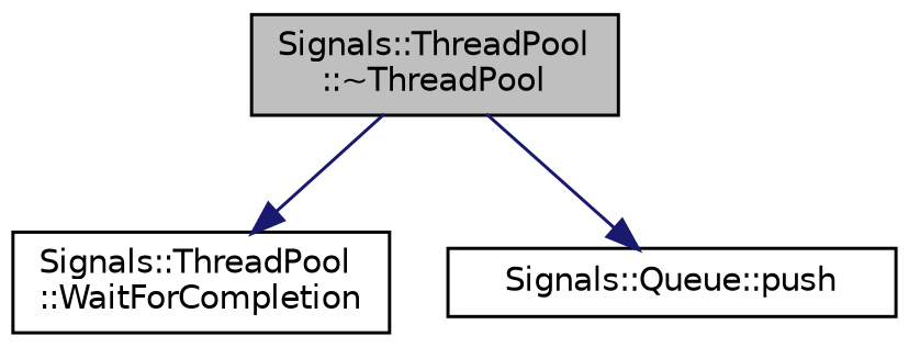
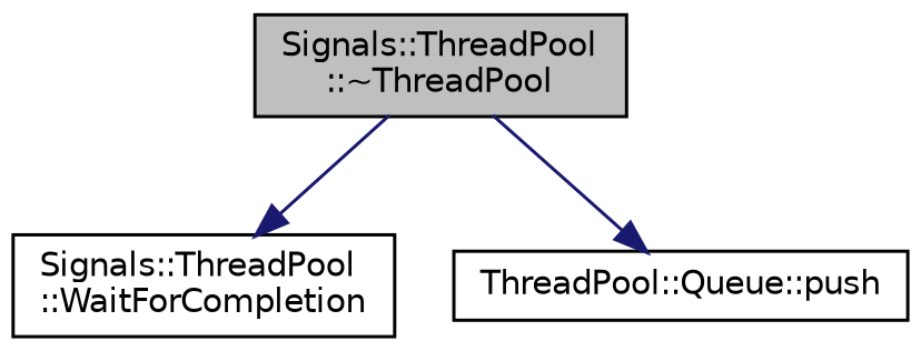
  digraph {
    rankdir=TB
    node [color=black fillcolor=white fontname=Helvetica fontsize=10 shape=record style=filled]
    edge [color=midnightblue fontname=Helvetica fontsize=10 labelfontname=Helvetica labelfontsize=10 style=solid]
    n1 [fillcolor=grey75 fontcolor=black height=0.2 label="Signals::ThreadPool\l::~ThreadPool" width=0.4]
    n2 [height=0.2 label="Signals::ThreadPool\l::WaitForCompletion" width=0.4]
-   n3 [height=0.2 label="Signals::Queue::push" width=0.4]
+   n3 [height=0.2 label="ThreadPool::Queue::push" width=0.4]
    n1 -> n2
    n1 -> n3
  }
